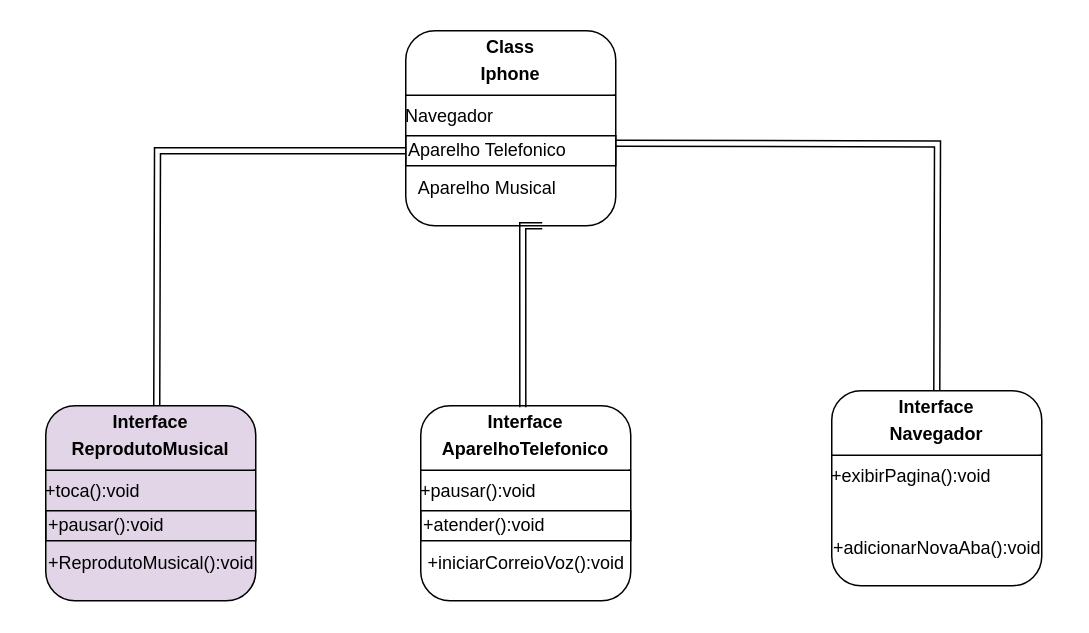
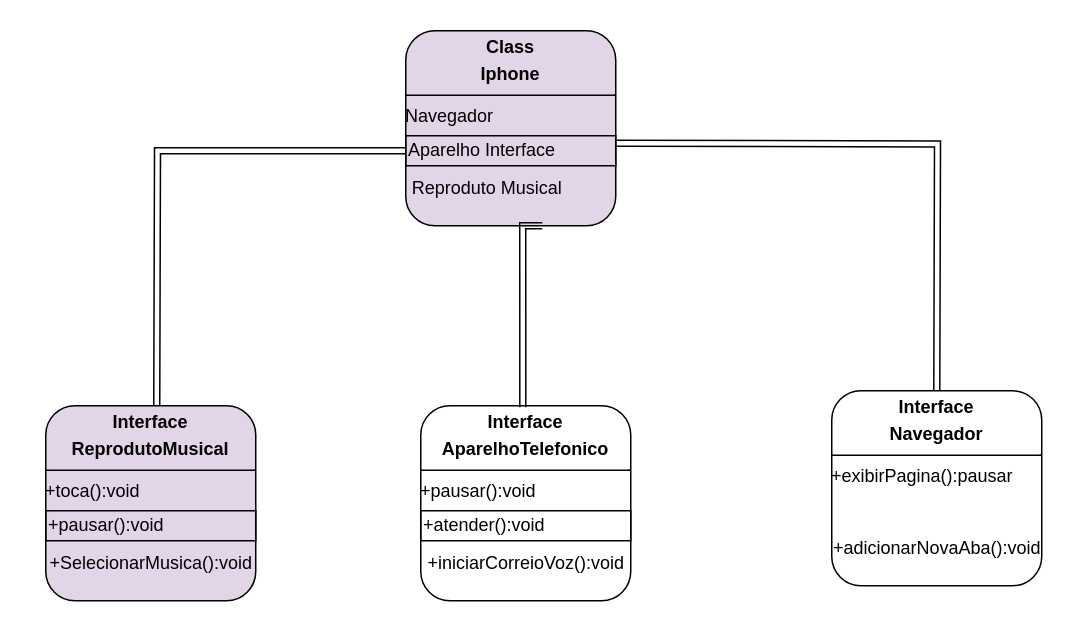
  <mxCell id="0" />
  <mxCell id="1" parent="0" />
  <mxCell id="2" style="edgeStyle=orthogonalEdgeStyle;rounded=0;orthogonalLoop=1;jettySize=auto;html=1;entryX=0.5;entryY=0;entryDx=0;entryDy=0;shape=link;" edge="1" parent="1"><mxGeometry relative="1" as="geometry"><mxPoint x="410" y="95" as="sourcePoint" /><mxPoint x="624" y="270" as="targetPoint" /></mxGeometry></mxCell>
- <mxCell id="3" value="&lt;p style=&quot;margin:0px;margin-top:4px;text-align:center;&quot;&gt;&lt;b&gt;Class&lt;/b&gt;&lt;/p&gt;&lt;p style=&quot;margin:0px;margin-top:4px;text-align:center;&quot;&gt;&lt;b&gt;Iphone&lt;/b&gt;&lt;/p&gt;&lt;hr size=&quot;1&quot; style=&quot;border-style:solid;&quot;&gt;&lt;div style=&quot;height:2px;&quot;&gt;Navegador&lt;/div&gt;" style="verticalAlign=top;align=left;overflow=fill;html=1;whiteSpace=wrap;rounded=1;" vertex="1" parent="1"><mxGeometry x="270" y="20" width="140" height="130" as="geometry" /></mxCell>
+ <mxCell id="3" value="&lt;p style=&quot;margin:0px;margin-top:4px;text-align:center;&quot;&gt;&lt;b&gt;Class&lt;/b&gt;&lt;/p&gt;&lt;p style=&quot;margin:0px;margin-top:4px;text-align:center;&quot;&gt;&lt;b&gt;Iphone&lt;/b&gt;&lt;/p&gt;&lt;hr size=&quot;1&quot; style=&quot;border-style:solid;&quot;&gt;&lt;div style=&quot;height:2px;&quot;&gt;Navegador&lt;/div&gt;" style="verticalAlign=top;align=left;overflow=fill;html=1;whiteSpace=wrap;rounded=1;fillColor=#e1d5e7;" vertex="1" parent="1"><mxGeometry x="270" y="20" width="140" height="130" as="geometry" /></mxCell>
  <mxCell id="4" style="edgeStyle=orthogonalEdgeStyle;rounded=0;orthogonalLoop=1;jettySize=auto;html=1;shape=link;" edge="1" parent="1" source="5"><mxGeometry relative="1" as="geometry"><mxPoint x="104" y="270" as="targetPoint" /></mxGeometry></mxCell>
- <mxCell id="5" value="Aparelho Telefonico" style="text;strokeColor=default;align=left;fillColor=none;html=1;verticalAlign=middle;whiteSpace=wrap;rounded=0;" vertex="1" parent="1"><mxGeometry x="270" y="90" width="140" height="20" as="geometry" /></mxCell>
- <mxCell id="6" value="Aparelho Musical" style="text;html=1;align=center;verticalAlign=middle;resizable=0;points=[];autosize=1;strokeColor=none;fillColor=none;" vertex="1" parent="1"><mxGeometry x="264" y="110" width="120" height="30" as="geometry" /></mxCell>
+ <mxCell id="5" value="Aparelho Interface" style="text;strokeColor=default;align=left;fillColor=none;html=1;verticalAlign=middle;whiteSpace=wrap;rounded=0;" vertex="1" parent="1"><mxGeometry x="270" y="90" width="140" height="20" as="geometry" /></mxCell>
+ <mxCell id="6" value="Reproduto Musical" style="text;html=1;align=center;verticalAlign=middle;resizable=0;points=[];autosize=1;strokeColor=none;fillColor=none;" vertex="1" parent="1"><mxGeometry x="264" y="110" width="120" height="30" as="geometry" /></mxCell>
  <mxCell id="7" value="&lt;p style=&quot;margin:0px;margin-top:4px;text-align:center;&quot;&gt;&lt;b&gt;Interface&lt;/b&gt;&lt;/p&gt;&lt;p style=&quot;margin:0px;margin-top:4px;text-align:center;&quot;&gt;&lt;b&gt;ReprodutoMusical&lt;/b&gt;&lt;/p&gt;&lt;hr size=&quot;1&quot; style=&quot;border-style:solid;&quot;&gt;&lt;div style=&quot;height:2px;&quot;&gt;+toca():void&lt;span style=&quot;white-space: pre;&quot;&gt;&#09;&lt;/span&gt;&lt;span style=&quot;white-space: pre;&quot;&gt;&#09;&lt;/span&gt;&lt;/div&gt;" style="verticalAlign=top;align=left;overflow=fill;html=1;whiteSpace=wrap;rounded=1;fillColor=#e1d5e7;" vertex="1" parent="1"><mxGeometry x="30" y="270" width="140" height="130" as="geometry" /></mxCell>
  <mxCell id="8" value="+pausar():void" style="text;strokeColor=default;align=left;fillColor=none;html=1;verticalAlign=middle;whiteSpace=wrap;rounded=0;" vertex="1" parent="1"><mxGeometry x="30" y="340" width="140" height="20" as="geometry" /></mxCell>
- <mxCell id="9" value="+ReprodutoMusical():void" style="text;html=1;align=center;verticalAlign=middle;resizable=0;points=[];autosize=1;strokeColor=none;fillColor=none;" vertex="1" parent="1"><mxGeometry x="20" y="360" width="160" height="30" as="geometry" /></mxCell>
+ <mxCell id="9" value="+SelecionarMusica():void" style="text;html=1;align=center;verticalAlign=middle;resizable=0;points=[];autosize=1;strokeColor=none;fillColor=none;" vertex="1" parent="1"><mxGeometry x="20" y="360" width="160" height="30" as="geometry" /></mxCell>
  <mxCell id="10" value="&lt;p style=&quot;margin:0px;margin-top:4px;text-align:center;&quot;&gt;&lt;b&gt;Interface&lt;/b&gt;&lt;/p&gt;&lt;p style=&quot;margin:0px;margin-top:4px;text-align:center;&quot;&gt;&lt;b&gt;AparelhoTelefonico&lt;/b&gt;&lt;/p&gt;&lt;hr size=&quot;1&quot; style=&quot;border-style:solid;&quot;&gt;&lt;div style=&quot;height:2px;&quot;&gt;+pausar():void&lt;span style=&quot;white-space: pre;&quot;&gt;&#09;&lt;/span&gt;&lt;span style=&quot;white-space: pre;&quot;&gt;&#09;&lt;/span&gt;&lt;/div&gt;" style="verticalAlign=top;align=left;overflow=fill;html=1;whiteSpace=wrap;rounded=1;" vertex="1" parent="1"><mxGeometry x="280" y="270" width="140" height="130" as="geometry" /></mxCell>
  <mxCell id="11" value="+atender():void" style="text;strokeColor=default;align=left;fillColor=none;html=1;verticalAlign=middle;whiteSpace=wrap;rounded=0;" vertex="1" parent="1"><mxGeometry x="280" y="340" width="140" height="20" as="geometry" /></mxCell>
  <mxCell id="12" value="+iniciarCorreioVoz():void" style="text;html=1;align=center;verticalAlign=middle;resizable=0;points=[];autosize=1;strokeColor=none;fillColor=none;" vertex="1" parent="1"><mxGeometry x="275" y="360" width="150" height="30" as="geometry" /></mxCell>
- <mxCell id="13" value="&lt;p style=&quot;margin:0px;margin-top:4px;text-align:center;&quot;&gt;&lt;b&gt;Interface&lt;/b&gt;&lt;/p&gt;&lt;p style=&quot;margin:0px;margin-top:4px;text-align:center;&quot;&gt;&lt;b&gt;Navegador&lt;/b&gt;&lt;/p&gt;&lt;hr size=&quot;1&quot; style=&quot;border-style:solid;&quot;&gt;&lt;div style=&quot;height:2px;&quot;&gt;+exibirPagina():void&lt;span style=&quot;white-space: pre;&quot;&gt;&#09;&lt;/span&gt;&lt;span style=&quot;white-space: pre;&quot;&gt;&#09;&lt;/span&gt;&lt;/div&gt;" style="verticalAlign=top;align=left;overflow=fill;html=1;whiteSpace=wrap;rounded=1;" vertex="1" parent="1"><mxGeometry x="554" y="260" width="140" height="130" as="geometry" /></mxCell>
+ <mxCell id="13" value="&lt;p style=&quot;margin:0px;margin-top:4px;text-align:center;&quot;&gt;&lt;b&gt;Interface&lt;/b&gt;&lt;/p&gt;&lt;p style=&quot;margin:0px;margin-top:4px;text-align:center;&quot;&gt;&lt;b&gt;Navegador&lt;/b&gt;&lt;/p&gt;&lt;hr size=&quot;1&quot; style=&quot;border-style:solid;&quot;&gt;&lt;div style=&quot;height:2px;&quot;&gt;+exibirPagina():pausar&lt;span style=&quot;white-space: pre;&quot;&gt;&#09;&lt;/span&gt;&lt;span style=&quot;white-space: pre;&quot;&gt;&#09;&lt;/span&gt;&lt;/div&gt;" style="verticalAlign=top;align=left;overflow=fill;html=1;whiteSpace=wrap;rounded=1;" vertex="1" parent="1"><mxGeometry x="554" y="260" width="140" height="130" as="geometry" /></mxCell>
  <mxCell id="14" value="+adicionarNovaAba():void" style="text;html=1;align=center;verticalAlign=middle;resizable=0;points=[];autosize=1;strokeColor=none;fillColor=none;" vertex="1" parent="1"><mxGeometry x="544" y="350" width="160" height="30" as="geometry" /></mxCell>
  <mxCell id="15" style="edgeStyle=orthogonalEdgeStyle;rounded=0;orthogonalLoop=1;jettySize=auto;html=1;entryX=0.436;entryY=0.008;entryDx=0;entryDy=0;entryPerimeter=0;shape=link;width=4;" edge="1" parent="1"><mxGeometry relative="1" as="geometry"><mxPoint x="361" y="150" as="sourcePoint" /><mxPoint x="348.04" y="271.04" as="targetPoint" /><Array as="points"><mxPoint x="348" y="150" /></Array></mxGeometry></mxCell>
